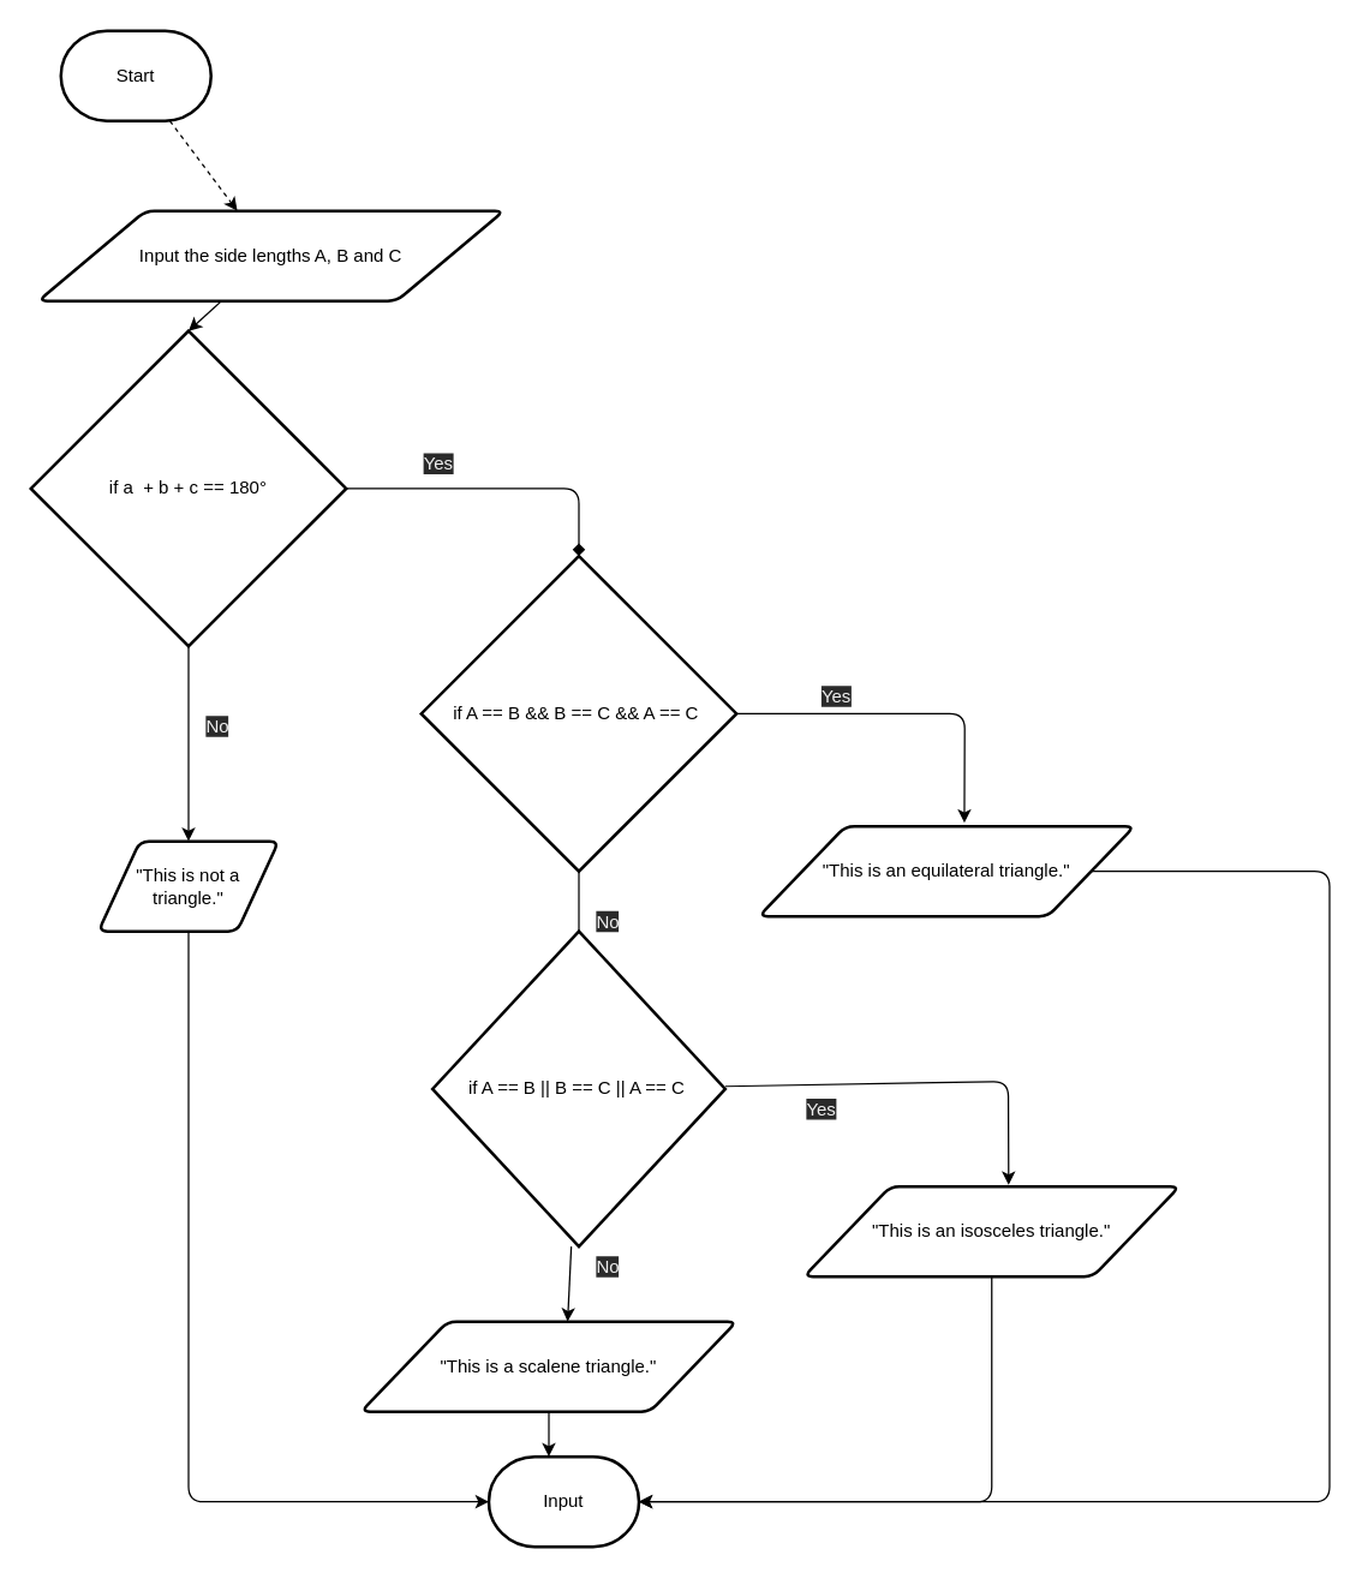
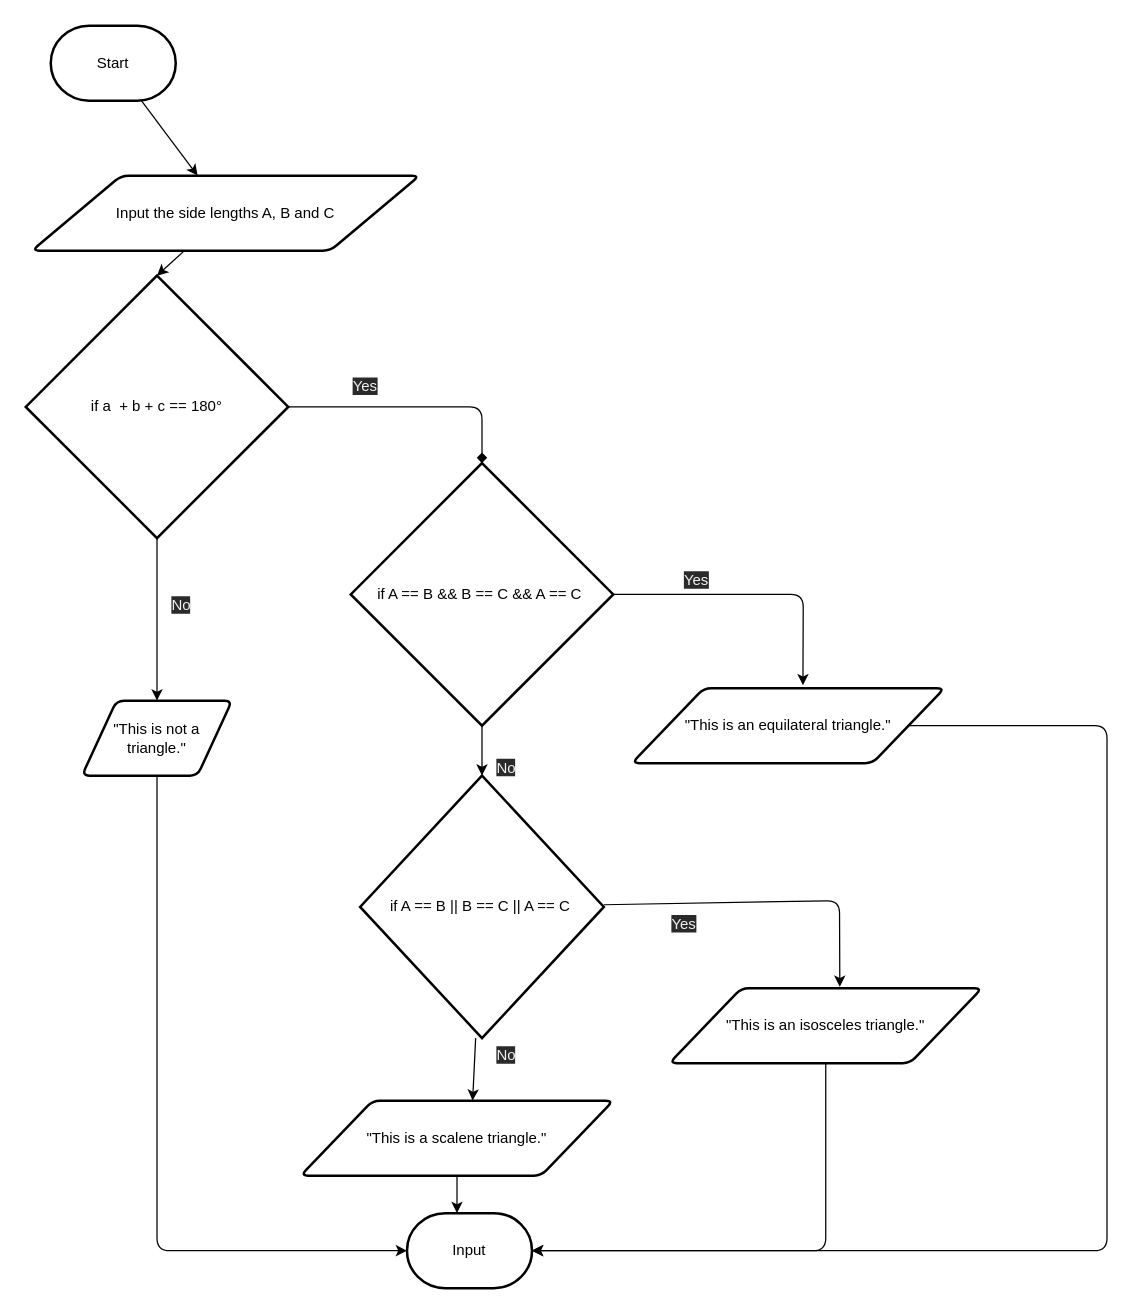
  <mxCell id="0" />
  <mxCell id="1" parent="0" />
- <mxCell id="2" style="edgeStyle=none;html=1;dashed=1;" parent="1" source="3" target="5" edge="1"><mxGeometry relative="1" as="geometry" /></mxCell>
+ <mxCell id="2" style="edgeStyle=none;html=1;" parent="1" source="3" target="5" edge="1"><mxGeometry relative="1" as="geometry" /></mxCell>
  <mxCell id="3" value="Start" style="strokeWidth=2;html=1;shape=mxgraph.flowchart.terminator;whiteSpace=wrap;" parent="1" vertex="1"><mxGeometry x="40" y="20" width="100" height="60" as="geometry" /></mxCell>
  <mxCell id="4" style="edgeStyle=none;html=1;" parent="1" source="5" edge="1"><mxGeometry relative="1" as="geometry"><mxPoint x="125" y="220" as="targetPoint" /></mxGeometry></mxCell>
  <mxCell id="5" value="Input the side lengths A, B and C" style="shape=parallelogram;html=1;strokeWidth=2;perimeter=parallelogramPerimeter;whiteSpace=wrap;rounded=1;arcSize=12;size=0.23;" parent="1" vertex="1"><mxGeometry x="25" y="140" width="310" height="60" as="geometry" /></mxCell>
  <mxCell id="6" style="edgeStyle=none;html=1;" parent="1" target="8" edge="1"><mxGeometry relative="1" as="geometry"><mxPoint x="125" y="320" as="sourcePoint" /></mxGeometry></mxCell>
  <mxCell id="7" style="edgeStyle=none;html=1;" parent="1" source="8" target="9" edge="1"><mxGeometry relative="1" as="geometry"><Array as="points"><mxPoint x="125" y="1000" /></Array></mxGeometry></mxCell>
  <mxCell id="8" value="&quot;This is not a triangle.&quot;" style="shape=parallelogram;html=1;strokeWidth=2;perimeter=parallelogramPerimeter;whiteSpace=wrap;rounded=1;arcSize=12;size=0.23;" parent="1" vertex="1"><mxGeometry x="65" y="560" width="120" height="60" as="geometry" /></mxCell>
  <mxCell id="9" value="Input" style="strokeWidth=2;html=1;shape=mxgraph.flowchart.terminator;whiteSpace=wrap;" parent="1" vertex="1"><mxGeometry x="325" y="970" width="100" height="60" as="geometry" /></mxCell>
  <mxCell id="10" style="edgeStyle=none;html=1;exitX=1;exitY=0.5;exitDx=0;exitDy=0;exitPerimeter=0;entryX=0.5;entryY=0;entryDx=0;entryDy=0;entryPerimeter=0;endArrow=diamond;" edge="1" parent="1" source="11" target="15"><mxGeometry relative="1" as="geometry"><Array as="points"><mxPoint x="385" y="325" /></Array></mxGeometry></mxCell>
  <mxCell id="11" value="if a&amp;nbsp; + b + c == 180°" style="strokeWidth=2;html=1;shape=mxgraph.flowchart.decision;whiteSpace=wrap;" vertex="1" parent="1"><mxGeometry x="20" y="220" width="210" height="210" as="geometry" /></mxCell>
  <mxCell id="12" value="&lt;span style=&quot;color: rgb(240 , 240 , 240) ; font-family: &amp;#34;helvetica&amp;#34; ; font-size: 12px ; font-style: normal ; font-weight: 400 ; letter-spacing: normal ; text-align: center ; text-indent: 0px ; text-transform: none ; word-spacing: 0px ; background-color: rgb(42 , 42 , 42) ; display: inline ; float: none&quot;&gt;No&lt;/span&gt;" style="text;whiteSpace=wrap;html=1;" vertex="1" parent="1"><mxGeometry x="135" y="470" width="20" height="30" as="geometry" /></mxCell>
  <mxCell id="13" style="edgeStyle=none;html=1;exitX=1;exitY=0.5;exitDx=0;exitDy=0;exitPerimeter=0;entryX=0.547;entryY=-0.039;entryDx=0;entryDy=0;entryPerimeter=0;" edge="1" parent="1" source="15" target="17"><mxGeometry relative="1" as="geometry"><Array as="points"><mxPoint x="642" y="475" /></Array></mxGeometry></mxCell>
- <mxCell id="14" style="edgeStyle=none;html=1;endArrow=none;" edge="1" parent="1" source="15" target="22"><mxGeometry relative="1" as="geometry" /></mxCell>
+ <mxCell id="14" style="edgeStyle=none;html=1;" edge="1" parent="1" source="15" target="22"><mxGeometry relative="1" as="geometry" /></mxCell>
  <mxCell id="15" value="if A == B &amp;amp;&amp;amp; B == C &amp;amp;&amp;amp; A == C&amp;nbsp;" style="strokeWidth=2;html=1;shape=mxgraph.flowchart.decision;whiteSpace=wrap;" vertex="1" parent="1"><mxGeometry x="280" y="370" width="210" height="210" as="geometry" /></mxCell>
  <mxCell id="16" style="edgeStyle=none;html=1;exitX=1;exitY=0.5;exitDx=0;exitDy=0;entryX=1;entryY=0.5;entryDx=0;entryDy=0;entryPerimeter=0;" edge="1" parent="1" source="17" target="9"><mxGeometry relative="1" as="geometry"><mxPoint x="855" y="580" as="targetPoint" /><Array as="points"><mxPoint x="885" y="580" /><mxPoint x="885" y="1000" /></Array></mxGeometry></mxCell>
  <mxCell id="17" value="&quot;This is an equilateral triangle.&quot;" style="shape=parallelogram;html=1;strokeWidth=2;perimeter=parallelogramPerimeter;whiteSpace=wrap;rounded=1;arcSize=12;size=0.23;" vertex="1" parent="1"><mxGeometry x="505" y="550" width="250" height="60" as="geometry" /></mxCell>
  <mxCell id="18" value="&lt;span style=&quot;color: rgb(240 , 240 , 240) ; font-family: &amp;#34;helvetica&amp;#34; ; font-size: 12px ; font-style: normal ; font-weight: 400 ; letter-spacing: normal ; text-align: center ; text-indent: 0px ; text-transform: none ; word-spacing: 0px ; background-color: rgb(42 , 42 , 42) ; display: inline ; float: none&quot;&gt;Yes&lt;/span&gt;" style="text;whiteSpace=wrap;html=1;" vertex="1" parent="1"><mxGeometry x="280" y="295" width="20" height="30" as="geometry" /></mxCell>
  <mxCell id="19" value="&lt;span style=&quot;color: rgb(240, 240, 240); font-family: helvetica; font-size: 12px; font-style: normal; font-weight: 400; letter-spacing: normal; text-align: center; text-indent: 0px; text-transform: none; word-spacing: 0px; background-color: rgb(42, 42, 42); display: inline; float: none;&quot;&gt;Yes&lt;/span&gt;" style="text;whiteSpace=wrap;html=1;" vertex="1" parent="1"><mxGeometry x="545" y="450" width="50" height="30" as="geometry" /></mxCell>
  <mxCell id="20" style="edgeStyle=none;html=1;entryX=0.545;entryY=-0.017;entryDx=0;entryDy=0;entryPerimeter=0;" edge="1" parent="1" source="22" target="25"><mxGeometry relative="1" as="geometry"><mxPoint x="665" y="740" as="targetPoint" /><Array as="points"><mxPoint x="671" y="720" /></Array></mxGeometry></mxCell>
  <mxCell id="21" style="edgeStyle=none;html=1;entryX=0.55;entryY=0;entryDx=0;entryDy=0;entryPerimeter=0;" edge="1" parent="1" source="22" target="28"><mxGeometry relative="1" as="geometry" /></mxCell>
  <mxCell id="22" value="if A == B || B == C || A == C&amp;nbsp;" style="strokeWidth=2;html=1;shape=mxgraph.flowchart.decision;whiteSpace=wrap;" vertex="1" parent="1"><mxGeometry x="287.5" y="620" width="195" height="210" as="geometry" /></mxCell>
  <mxCell id="23" value="&lt;span style=&quot;color: rgb(240 , 240 , 240) ; font-family: &amp;#34;helvetica&amp;#34; ; font-size: 12px ; font-style: normal ; font-weight: 400 ; letter-spacing: normal ; text-align: center ; text-indent: 0px ; text-transform: none ; word-spacing: 0px ; background-color: rgb(42 , 42 , 42) ; display: inline ; float: none&quot;&gt;No&lt;/span&gt;" style="text;whiteSpace=wrap;html=1;" vertex="1" parent="1"><mxGeometry x="395" y="600" width="20" height="30" as="geometry" /></mxCell>
  <mxCell id="24" style="edgeStyle=none;html=1;entryX=1;entryY=0.5;entryDx=0;entryDy=0;entryPerimeter=0;" edge="1" parent="1" source="25" target="9"><mxGeometry relative="1" as="geometry"><Array as="points"><mxPoint x="660" y="1000" /></Array></mxGeometry></mxCell>
  <mxCell id="25" value="&quot;This is an&amp;nbsp;isosceles triangle.&quot;" style="shape=parallelogram;html=1;strokeWidth=2;perimeter=parallelogramPerimeter;whiteSpace=wrap;rounded=1;arcSize=12;size=0.23;" vertex="1" parent="1"><mxGeometry x="535" y="790" width="250" height="60" as="geometry" /></mxCell>
  <mxCell id="26" value="&lt;span style=&quot;color: rgb(240, 240, 240); font-family: helvetica; font-size: 12px; font-style: normal; font-weight: 400; letter-spacing: normal; text-align: center; text-indent: 0px; text-transform: none; word-spacing: 0px; background-color: rgb(42, 42, 42); display: inline; float: none;&quot;&gt;Yes&lt;/span&gt;" style="text;whiteSpace=wrap;html=1;" vertex="1" parent="1"><mxGeometry x="535" y="725" width="50" height="30" as="geometry" /></mxCell>
  <mxCell id="27" style="edgeStyle=none;html=1;entryX=0.4;entryY=0;entryDx=0;entryDy=0;entryPerimeter=0;" edge="1" parent="1" source="28" target="9"><mxGeometry relative="1" as="geometry" /></mxCell>
  <mxCell id="28" value="&quot;This is a scalene triangle.&quot;" style="shape=parallelogram;html=1;strokeWidth=2;perimeter=parallelogramPerimeter;whiteSpace=wrap;rounded=1;arcSize=12;size=0.23;" vertex="1" parent="1"><mxGeometry x="240" y="880" width="250" height="60" as="geometry" /></mxCell>
  <mxCell id="29" value="&lt;span style=&quot;color: rgb(240 , 240 , 240) ; font-family: &amp;#34;helvetica&amp;#34; ; font-size: 12px ; font-style: normal ; font-weight: 400 ; letter-spacing: normal ; text-align: center ; text-indent: 0px ; text-transform: none ; word-spacing: 0px ; background-color: rgb(42 , 42 , 42) ; display: inline ; float: none&quot;&gt;No&lt;/span&gt;" style="text;whiteSpace=wrap;html=1;" vertex="1" parent="1"><mxGeometry x="395" y="830" width="20" height="30" as="geometry" /></mxCell>
